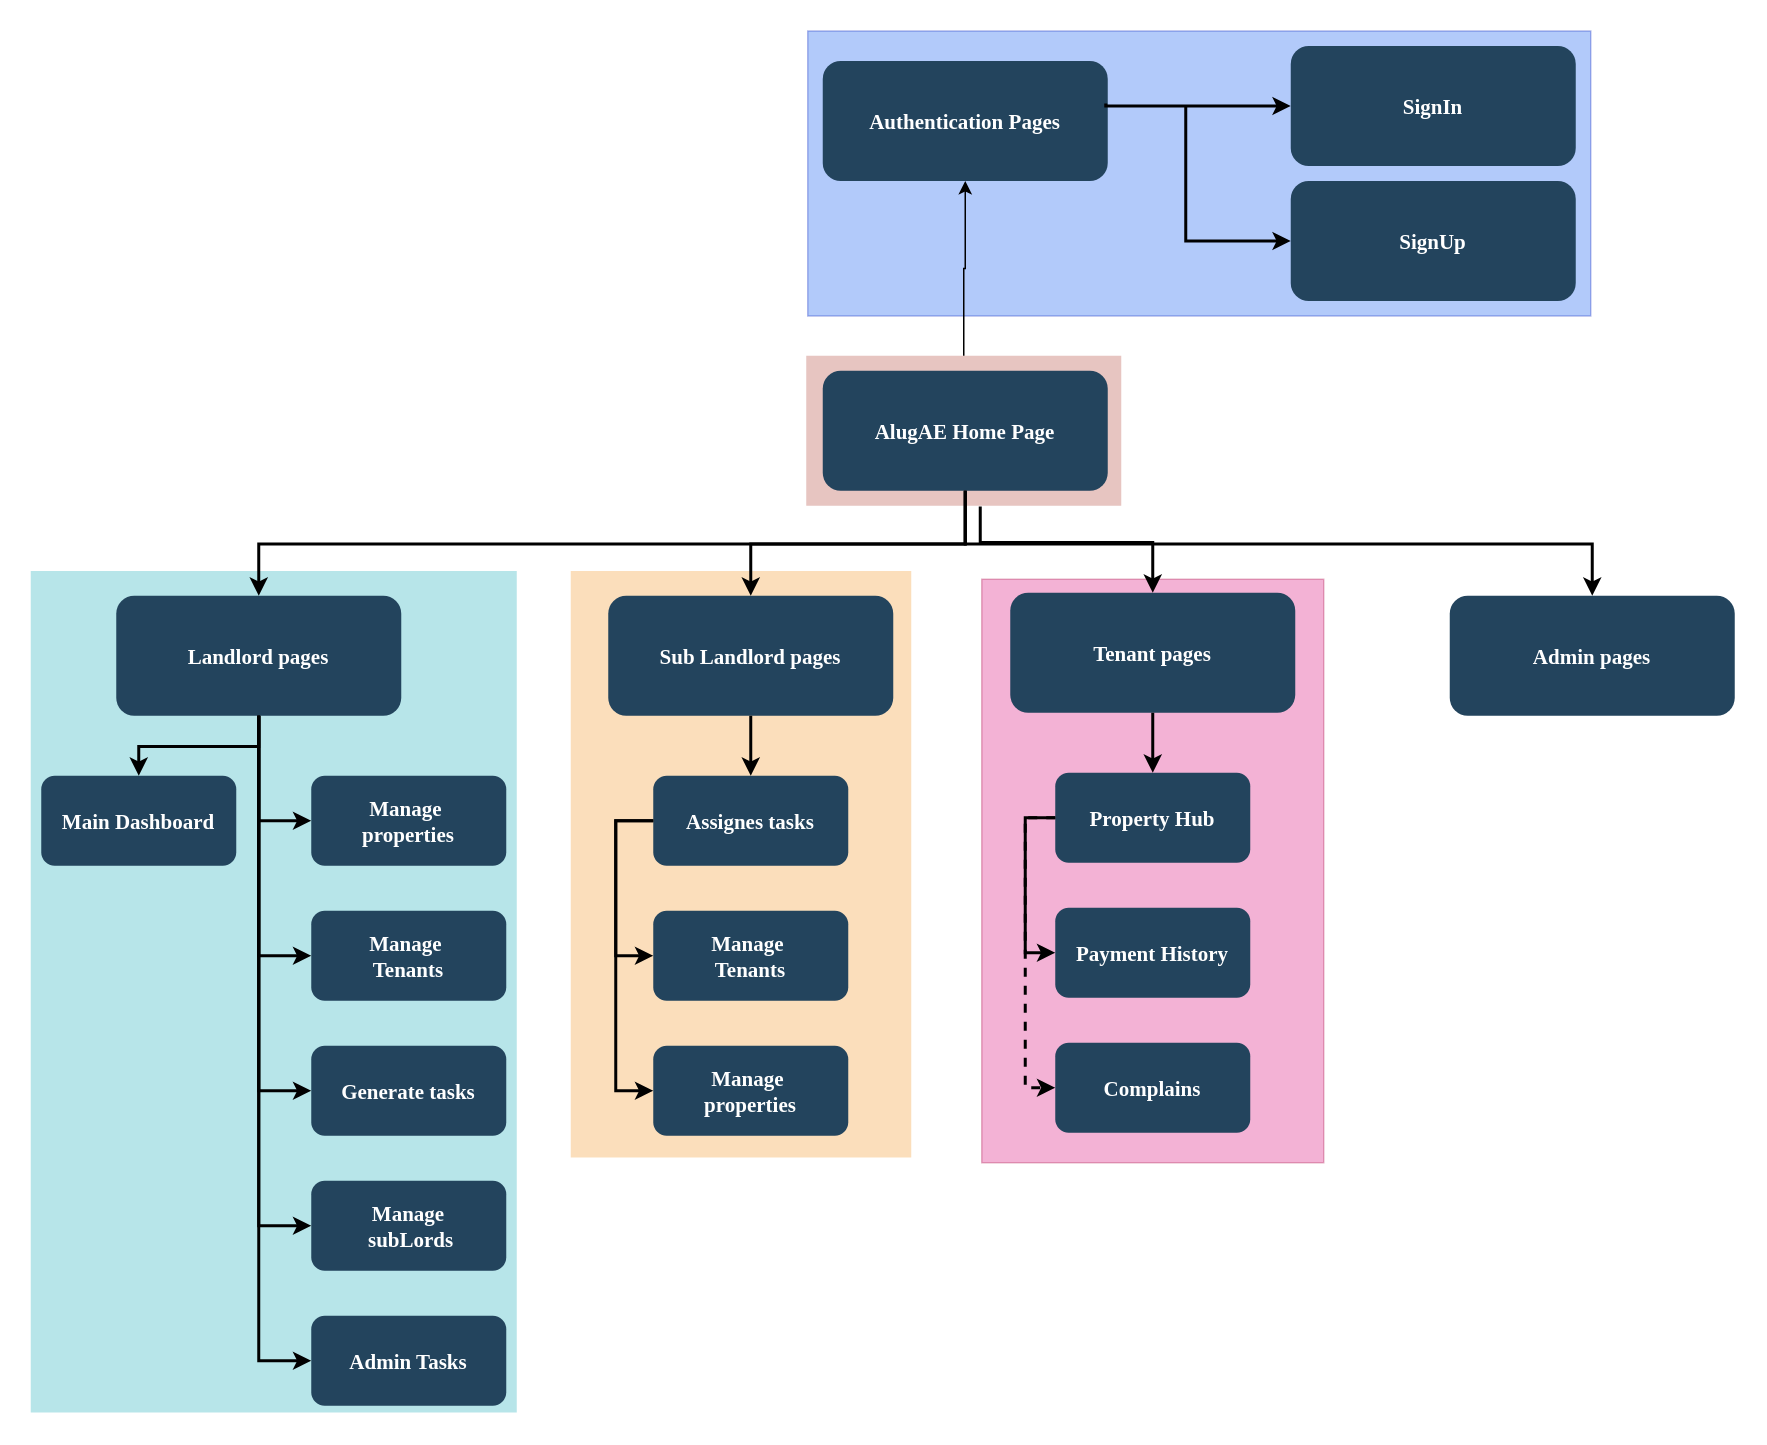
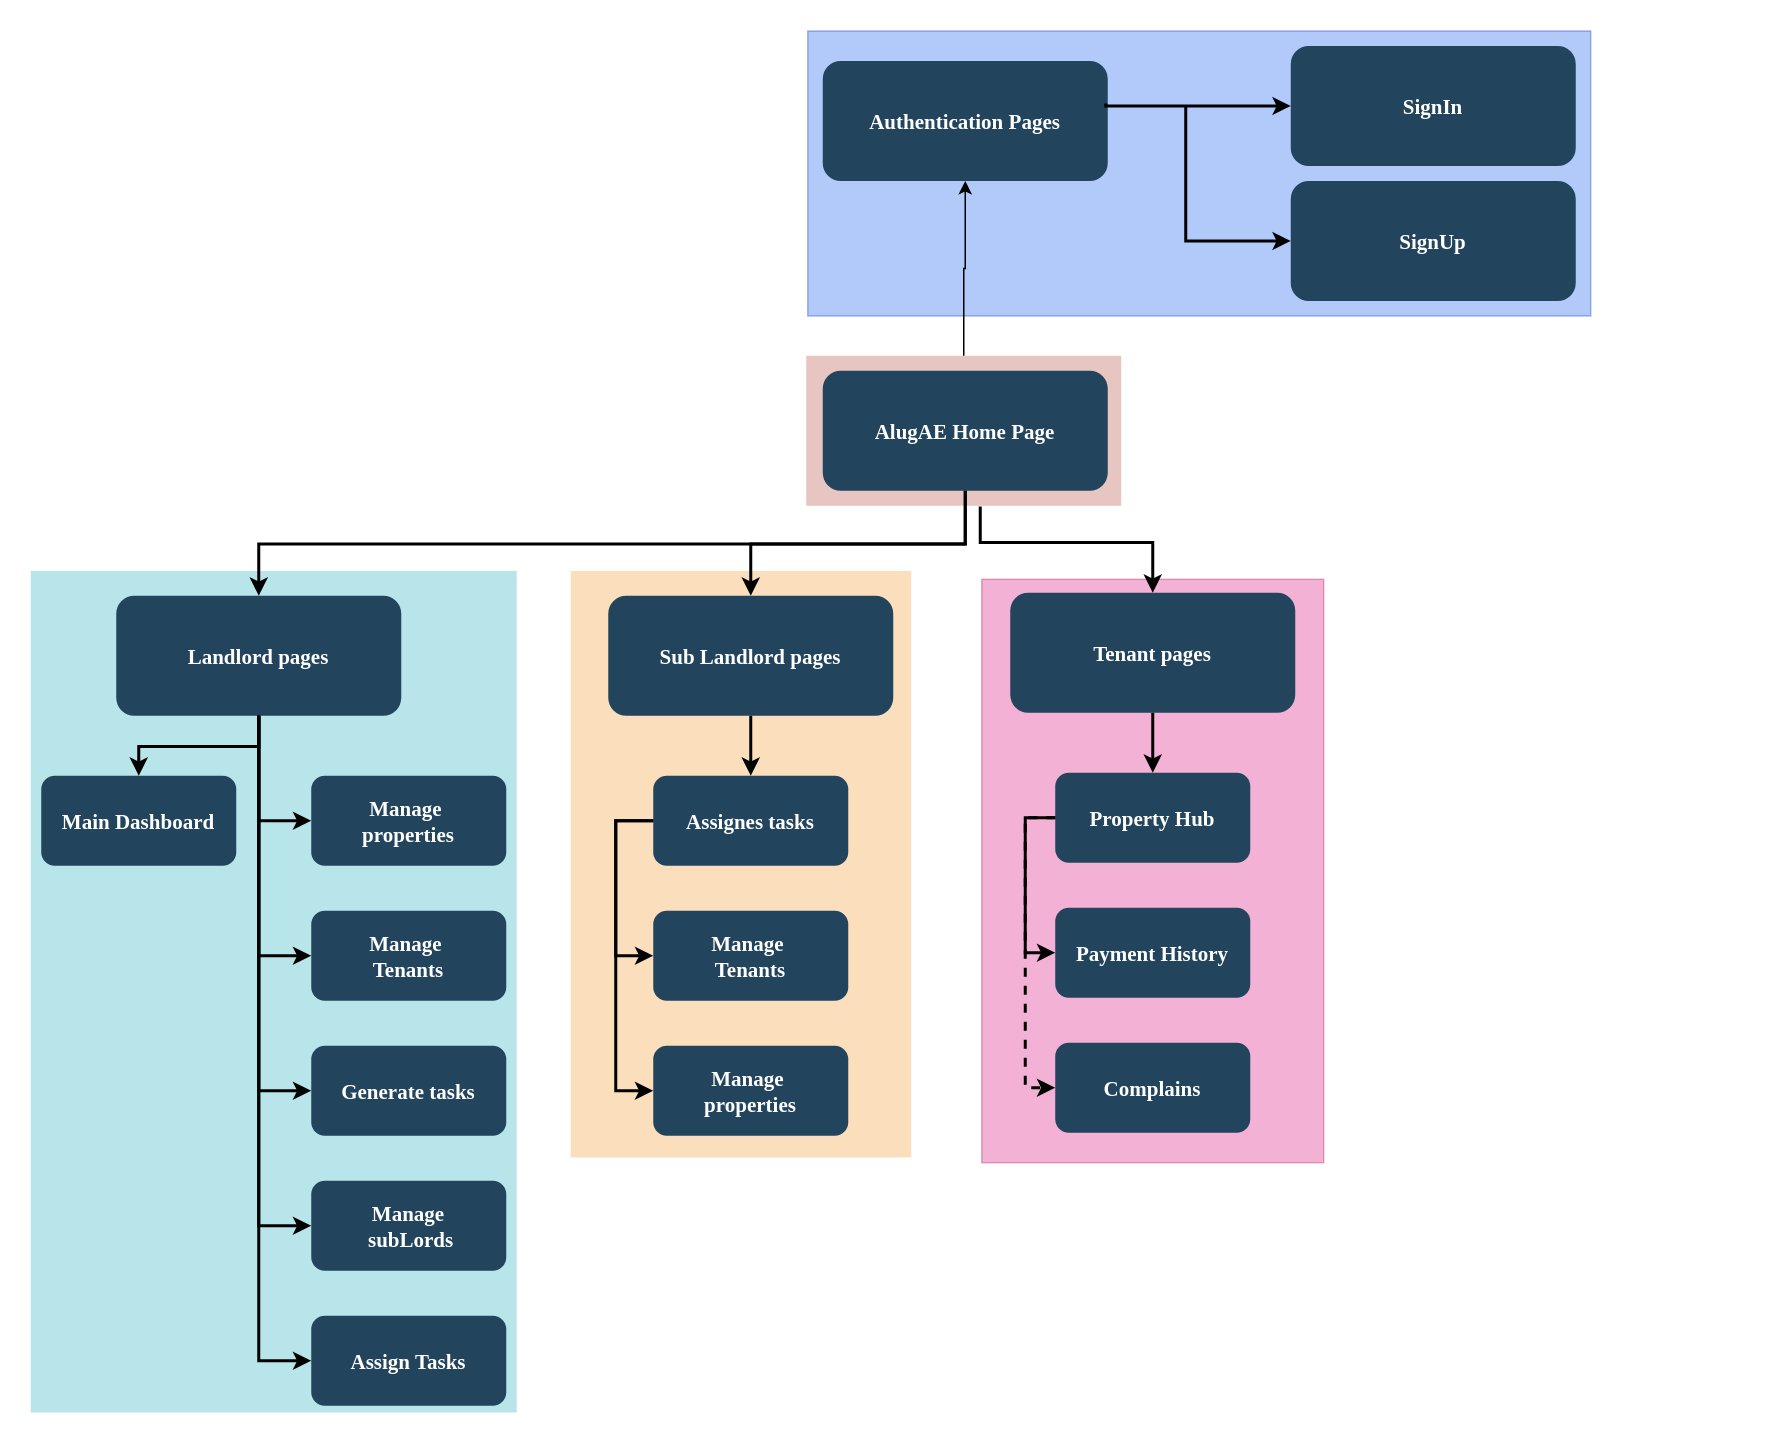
  <mxCell id="0" />
  <mxCell id="1" parent="0" />
  <mxCell id="2" value="" style="fillColor=#0050ef;strokeColor=#001DBC;opacity=30;fontColor=#ffffff;" vertex="1" parent="1"><mxGeometry x="538" y="20" width="522" height="190" as="geometry" /></mxCell>
  <mxCell id="3" value="" style="fillColor=#d80073;strokeColor=#A50040;opacity=30;fontColor=#ffffff;" vertex="1" parent="1"><mxGeometry x="654" y="385.5" width="228" height="389" as="geometry" /></mxCell>
  <mxCell id="4" style="edgeStyle=orthogonalEdgeStyle;rounded=0;orthogonalLoop=1;jettySize=auto;html=1;exitX=0.5;exitY=0;exitDx=0;exitDy=0;" edge="1" parent="1" source="5" target="40"><mxGeometry relative="1" as="geometry" /></mxCell>
  <mxCell id="5" value="" style="fillColor=#AE4132;strokeColor=none;opacity=30;" parent="1" vertex="1"><mxGeometry x="537" y="236.5" width="210" height="100.0" as="geometry" /></mxCell>
  <mxCell id="6" value="" style="fillColor=#F2931E;strokeColor=none;opacity=30;" parent="1" vertex="1"><mxGeometry x="380" y="380" width="227" height="391" as="geometry" /></mxCell>
  <mxCell id="7" value="" style="fillColor=#12AAB5;strokeColor=none;opacity=30;" parent="1" vertex="1"><mxGeometry x="20" y="380" width="324" height="561" as="geometry" /></mxCell>
  <mxCell id="8" value="AlugAE Home Page" style="rounded=1;fillColor=#23445D;gradientColor=none;strokeColor=none;fontColor=#FFFFFF;fontStyle=1;fontFamily=Tahoma;fontSize=14" parent="1" vertex="1"><mxGeometry x="548" y="246.5" width="190" height="80" as="geometry" /></mxCell>
- <mxCell id="9" value="Admin pages" style="rounded=1;fillColor=#23445D;gradientColor=none;strokeColor=none;fontColor=#FFFFFF;fontStyle=1;fontFamily=Tahoma;fontSize=14" parent="1" vertex="1"><mxGeometry x="966" y="396.5" width="190" height="80" as="geometry" /></mxCell>
- <mxCell id="10" value="" style="edgeStyle=elbowEdgeStyle;elbow=vertical;strokeWidth=2;rounded=0" parent="1" source="8" target="9" edge="1"><mxGeometry x="337" y="215.5" width="100" height="100" as="geometry"><mxPoint x="127" y="376.5" as="sourcePoint" /><mxPoint x="227" y="276.5" as="targetPoint" /></mxGeometry></mxCell>
  <mxCell id="11" value="Tenant pages" style="rounded=1;fillColor=#23445D;gradientColor=none;strokeColor=none;fontColor=#FFFFFF;fontStyle=1;fontFamily=Tahoma;fontSize=14" parent="1" vertex="1"><mxGeometry x="673" y="394.5" width="190" height="80" as="geometry" /></mxCell>
  <mxCell id="12" value="Sub Landlord pages" style="rounded=1;fillColor=#23445D;gradientColor=none;strokeColor=none;fontColor=#FFFFFF;fontStyle=1;fontFamily=Tahoma;fontSize=14" parent="1" vertex="1"><mxGeometry x="405" y="396.5" width="190" height="80" as="geometry" /></mxCell>
  <mxCell id="13" value="Landlord pages" style="rounded=1;fillColor=#23445D;gradientColor=none;strokeColor=none;fontColor=#FFFFFF;fontStyle=1;fontFamily=Tahoma;fontSize=14" parent="1" vertex="1"><mxGeometry x="77" y="396.5" width="190" height="80" as="geometry" /></mxCell>
  <mxCell id="14" value="Main Dashboard" style="rounded=1;fillColor=#23445D;gradientColor=none;strokeColor=none;fontColor=#FFFFFF;fontStyle=1;fontFamily=Tahoma;fontSize=14" parent="1" vertex="1"><mxGeometry x="27" y="516.5" width="130" height="60" as="geometry" /></mxCell>
  <mxCell id="15" value="Manage &#10;properties" style="rounded=1;fillColor=#23445D;gradientColor=none;strokeColor=none;fontColor=#FFFFFF;fontStyle=1;fontFamily=Tahoma;fontSize=14" parent="1" vertex="1"><mxGeometry x="207" y="516.5" width="130" height="60" as="geometry" /></mxCell>
  <mxCell id="16" value="Manage &#10;Tenants" style="rounded=1;fillColor=#23445D;gradientColor=none;strokeColor=none;fontColor=#FFFFFF;fontStyle=1;fontFamily=Tahoma;fontSize=14" parent="1" vertex="1"><mxGeometry x="207" y="606.5" width="130" height="60" as="geometry" /></mxCell>
  <mxCell id="17" value="Generate tasks" style="rounded=1;fillColor=#23445D;gradientColor=none;strokeColor=none;fontColor=#FFFFFF;fontStyle=1;fontFamily=Tahoma;fontSize=14" parent="1" vertex="1"><mxGeometry x="207" y="696.5" width="130" height="60" as="geometry" /></mxCell>
  <mxCell id="18" value="Manage&#10; subLords" style="rounded=1;fillColor=#23445D;gradientColor=none;strokeColor=none;fontColor=#FFFFFF;fontStyle=1;fontFamily=Tahoma;fontSize=14" parent="1" vertex="1"><mxGeometry x="207" y="786.5" width="130" height="60" as="geometry" /></mxCell>
- <mxCell id="19" value="Admin Tasks" style="rounded=1;fillColor=#23445D;gradientColor=none;strokeColor=none;fontColor=#FFFFFF;fontStyle=1;fontFamily=Tahoma;fontSize=14" parent="1" vertex="1"><mxGeometry x="207" y="876.5" width="130" height="60" as="geometry" /></mxCell>
+ <mxCell id="19" value="Assign Tasks" style="rounded=1;fillColor=#23445D;gradientColor=none;strokeColor=none;fontColor=#FFFFFF;fontStyle=1;fontFamily=Tahoma;fontSize=14" parent="1" vertex="1"><mxGeometry x="207" y="876.5" width="130" height="60" as="geometry" /></mxCell>
  <mxCell id="20" value="Assignes tasks" style="rounded=1;fillColor=#23445D;gradientColor=none;strokeColor=none;fontColor=#FFFFFF;fontStyle=1;fontFamily=Tahoma;fontSize=14" parent="1" vertex="1"><mxGeometry x="435" y="516.5" width="130" height="60" as="geometry" /></mxCell>
  <mxCell id="21" value="Manage &#10;Tenants" style="rounded=1;fillColor=#23445D;gradientColor=none;strokeColor=none;fontColor=#FFFFFF;fontStyle=1;fontFamily=Tahoma;fontSize=14" parent="1" vertex="1"><mxGeometry x="435" y="606.5" width="130" height="60" as="geometry" /></mxCell>
  <mxCell id="22" value="Manage &#10;properties" style="rounded=1;fillColor=#23445D;gradientColor=none;strokeColor=none;fontColor=#FFFFFF;fontStyle=1;fontFamily=Tahoma;fontSize=14" parent="1" vertex="1"><mxGeometry x="435" y="696.5" width="130" height="60" as="geometry" /></mxCell>
  <mxCell id="23" value="Property Hub" style="rounded=1;fillColor=#23445D;gradientColor=none;strokeColor=none;fontColor=#FFFFFF;fontStyle=1;fontFamily=Tahoma;fontSize=14" parent="1" vertex="1"><mxGeometry x="703" y="514.5" width="130" height="60" as="geometry" /></mxCell>
  <mxCell id="24" value="Payment History" style="rounded=1;fillColor=#23445D;gradientColor=none;strokeColor=none;fontColor=#FFFFFF;fontStyle=1;fontFamily=Tahoma;fontSize=14" parent="1" vertex="1"><mxGeometry x="703" y="604.5" width="130" height="60" as="geometry" /></mxCell>
  <mxCell id="25" value="Complains" style="rounded=1;fillColor=#23445D;gradientColor=none;strokeColor=none;fontColor=#FFFFFF;fontStyle=1;fontFamily=Tahoma;fontSize=14" parent="1" vertex="1"><mxGeometry x="703" y="694.5" width="130" height="60" as="geometry" /></mxCell>
  <mxCell id="26" value="" style="edgeStyle=elbowEdgeStyle;elbow=vertical;strokeWidth=2;rounded=0" parent="1" source="8" target="12" edge="1"><mxGeometry x="347" y="225.5" width="100" height="100" as="geometry"><mxPoint x="652" y="336.5" as="sourcePoint" /><mxPoint x="1257" y="406.5" as="targetPoint" /></mxGeometry></mxCell>
  <mxCell id="27" value="" style="edgeStyle=elbowEdgeStyle;elbow=vertical;strokeWidth=2;rounded=0" parent="1" source="8" target="13" edge="1"><mxGeometry x="-23" y="135.5" width="100" height="100" as="geometry"><mxPoint x="-233" y="296.5" as="sourcePoint" /><mxPoint x="-133" y="196.5" as="targetPoint" /></mxGeometry></mxCell>
  <mxCell id="28" value="" style="edgeStyle=elbowEdgeStyle;elbow=vertical;strokeWidth=2;rounded=0" parent="1" source="13" target="14" edge="1"><mxGeometry x="-23" y="135.5" width="100" height="100" as="geometry"><mxPoint x="-53" y="296.5" as="sourcePoint" /><mxPoint x="47" y="196.5" as="targetPoint" /></mxGeometry></mxCell>
  <mxCell id="29" value="" style="edgeStyle=elbowEdgeStyle;elbow=horizontal;strokeWidth=2;rounded=0" parent="1" source="13" target="15" edge="1"><mxGeometry x="-23" y="135.5" width="100" height="100" as="geometry"><mxPoint x="-53" y="296.5" as="sourcePoint" /><mxPoint x="47" y="196.5" as="targetPoint" /><Array as="points"><mxPoint x="172" y="496.5" /></Array></mxGeometry></mxCell>
  <mxCell id="30" value="" style="edgeStyle=elbowEdgeStyle;elbow=horizontal;strokeWidth=2;rounded=0" parent="1" source="13" target="16" edge="1"><mxGeometry x="-23" y="135.5" width="100" height="100" as="geometry"><mxPoint x="-53" y="296.5" as="sourcePoint" /><mxPoint x="47" y="196.5" as="targetPoint" /><Array as="points"><mxPoint x="172" y="536.5" /></Array></mxGeometry></mxCell>
  <mxCell id="31" value="" style="edgeStyle=elbowEdgeStyle;elbow=horizontal;strokeWidth=2;rounded=0" parent="1" source="13" target="17" edge="1"><mxGeometry x="-23" y="135.5" width="100" height="100" as="geometry"><mxPoint x="-53" y="296.5" as="sourcePoint" /><mxPoint x="47" y="196.5" as="targetPoint" /><Array as="points"><mxPoint x="172" y="586.5" /></Array></mxGeometry></mxCell>
  <mxCell id="32" value="" style="edgeStyle=elbowEdgeStyle;elbow=horizontal;strokeWidth=2;rounded=0" parent="1" source="13" target="18" edge="1"><mxGeometry x="-23" y="135.5" width="100" height="100" as="geometry"><mxPoint x="-53" y="296.5" as="sourcePoint" /><mxPoint x="47" y="196.5" as="targetPoint" /><Array as="points"><mxPoint x="172" y="636.5" /></Array></mxGeometry></mxCell>
  <mxCell id="33" value="" style="edgeStyle=elbowEdgeStyle;elbow=horizontal;strokeWidth=2;rounded=0" parent="1" source="13" target="19" edge="1"><mxGeometry x="-23" y="135.5" width="100" height="100" as="geometry"><mxPoint x="-53" y="296.5" as="sourcePoint" /><mxPoint x="47" y="196.5" as="targetPoint" /><Array as="points"><mxPoint x="172" y="676.5" /></Array></mxGeometry></mxCell>
  <mxCell id="34" value="" style="edgeStyle=elbowEdgeStyle;elbow=horizontal;strokeWidth=2;rounded=0" parent="1" source="20" target="21" edge="1"><mxGeometry x="-23" y="135.5" width="100" height="100" as="geometry"><mxPoint x="-180" y="296.5" as="sourcePoint" /><mxPoint x="-80" y="196.5" as="targetPoint" /><Array as="points"><mxPoint x="410" y="596.5" /></Array></mxGeometry></mxCell>
  <mxCell id="35" value="" style="edgeStyle=elbowEdgeStyle;elbow=horizontal;strokeWidth=2;rounded=0" parent="1" source="20" target="22" edge="1"><mxGeometry x="-23" y="135.5" width="100" height="100" as="geometry"><mxPoint x="-180" y="296.5" as="sourcePoint" /><mxPoint x="-80" y="196.5" as="targetPoint" /><Array as="points"><mxPoint x="410" y="636.5" /></Array></mxGeometry></mxCell>
  <mxCell id="36" value="" style="edgeStyle=elbowEdgeStyle;elbow=horizontal;strokeWidth=2;rounded=0" parent="1" source="23" target="24" edge="1"><mxGeometry x="-23" y="135.5" width="100" height="100" as="geometry"><mxPoint x="-297" y="294.5" as="sourcePoint" /><mxPoint x="-197" y="194.5" as="targetPoint" /><Array as="points"><mxPoint x="683" y="594.5" /></Array></mxGeometry></mxCell>
  <mxCell id="37" value="" style="edgeStyle=elbowEdgeStyle;elbow=horizontal;strokeWidth=2;rounded=0;dashed=1;" parent="1" source="23" target="25" edge="1"><mxGeometry x="-23" y="135.5" width="100" height="100" as="geometry"><mxPoint x="-297" y="294.5" as="sourcePoint" /><mxPoint x="-197" y="194.5" as="targetPoint" /><Array as="points"><mxPoint x="683" y="644.5" /></Array></mxGeometry></mxCell>
  <mxCell id="38" value="" style="edgeStyle=elbowEdgeStyle;elbow=vertical;strokeWidth=2;rounded=0" parent="1" source="12" target="20" edge="1"><mxGeometry x="-23" y="135.5" width="100" height="100" as="geometry"><mxPoint x="-180" y="296.5" as="sourcePoint" /><mxPoint x="-80" y="196.5" as="targetPoint" /></mxGeometry></mxCell>
  <mxCell id="39" value="" style="edgeStyle=elbowEdgeStyle;elbow=vertical;strokeWidth=2;rounded=0" parent="1" source="11" target="23" edge="1"><mxGeometry x="-23" y="135.5" width="100" height="100" as="geometry"><mxPoint x="-297" y="294.5" as="sourcePoint" /><mxPoint x="-197" y="194.5" as="targetPoint" /></mxGeometry></mxCell>
  <mxCell id="40" value="Authentication Pages" style="rounded=1;fillColor=#23445D;gradientColor=none;strokeColor=none;fontColor=#FFFFFF;fontStyle=1;fontFamily=Tahoma;fontSize=14" vertex="1" parent="1"><mxGeometry x="548" y="40" width="190" height="80" as="geometry" /></mxCell>
  <mxCell id="41" value="" style="edgeStyle=elbowEdgeStyle;elbow=vertical;strokeWidth=2;rounded=0;exitX=0.993;exitY=0.354;exitDx=0;exitDy=0;exitPerimeter=0;" edge="1" parent="1" source="40"><mxGeometry x="-23" y="135.5" width="100" height="100" as="geometry"><mxPoint x="760" y="70" as="sourcePoint" /><mxPoint x="860" y="70" as="targetPoint" /><Array as="points"><mxPoint x="830" y="70" /></Array></mxGeometry></mxCell>
  <mxCell id="42" value="SignIn" style="rounded=1;fillColor=#23445D;gradientColor=none;strokeColor=none;fontColor=#FFFFFF;fontStyle=1;fontFamily=Tahoma;fontSize=14" vertex="1" parent="1"><mxGeometry x="860" y="30" width="190" height="80" as="geometry" /></mxCell>
  <mxCell id="43" value="SignUp" style="rounded=1;fillColor=#23445D;gradientColor=none;strokeColor=none;fontColor=#FFFFFF;fontStyle=1;fontFamily=Tahoma;fontSize=14" vertex="1" parent="1"><mxGeometry x="860" y="120" width="190" height="80" as="geometry" /></mxCell>
  <mxCell id="44" value="" style="edgeStyle=elbowEdgeStyle;elbow=vertical;strokeWidth=2;rounded=0;entryX=0;entryY=0.5;entryDx=0;entryDy=0;" edge="1" parent="1" target="43"><mxGeometry x="-23" y="135.5" width="100" height="100" as="geometry"><mxPoint x="790" y="70" as="sourcePoint" /><mxPoint x="870" y="80" as="targetPoint" /><Array as="points"><mxPoint x="830" y="160" /></Array></mxGeometry></mxCell>
  <mxCell id="45" value="" style="edgeStyle=elbowEdgeStyle;elbow=vertical;strokeWidth=2;rounded=0;entryX=0.5;entryY=0;entryDx=0;entryDy=0;" edge="1" parent="1" target="11"><mxGeometry x="347" y="225.5" width="100" height="100" as="geometry"><mxPoint x="653" y="337" as="sourcePoint" /><mxPoint x="457" y="407" as="targetPoint" /><Array as="points"><mxPoint x="740" y="361" /></Array></mxGeometry></mxCell>
